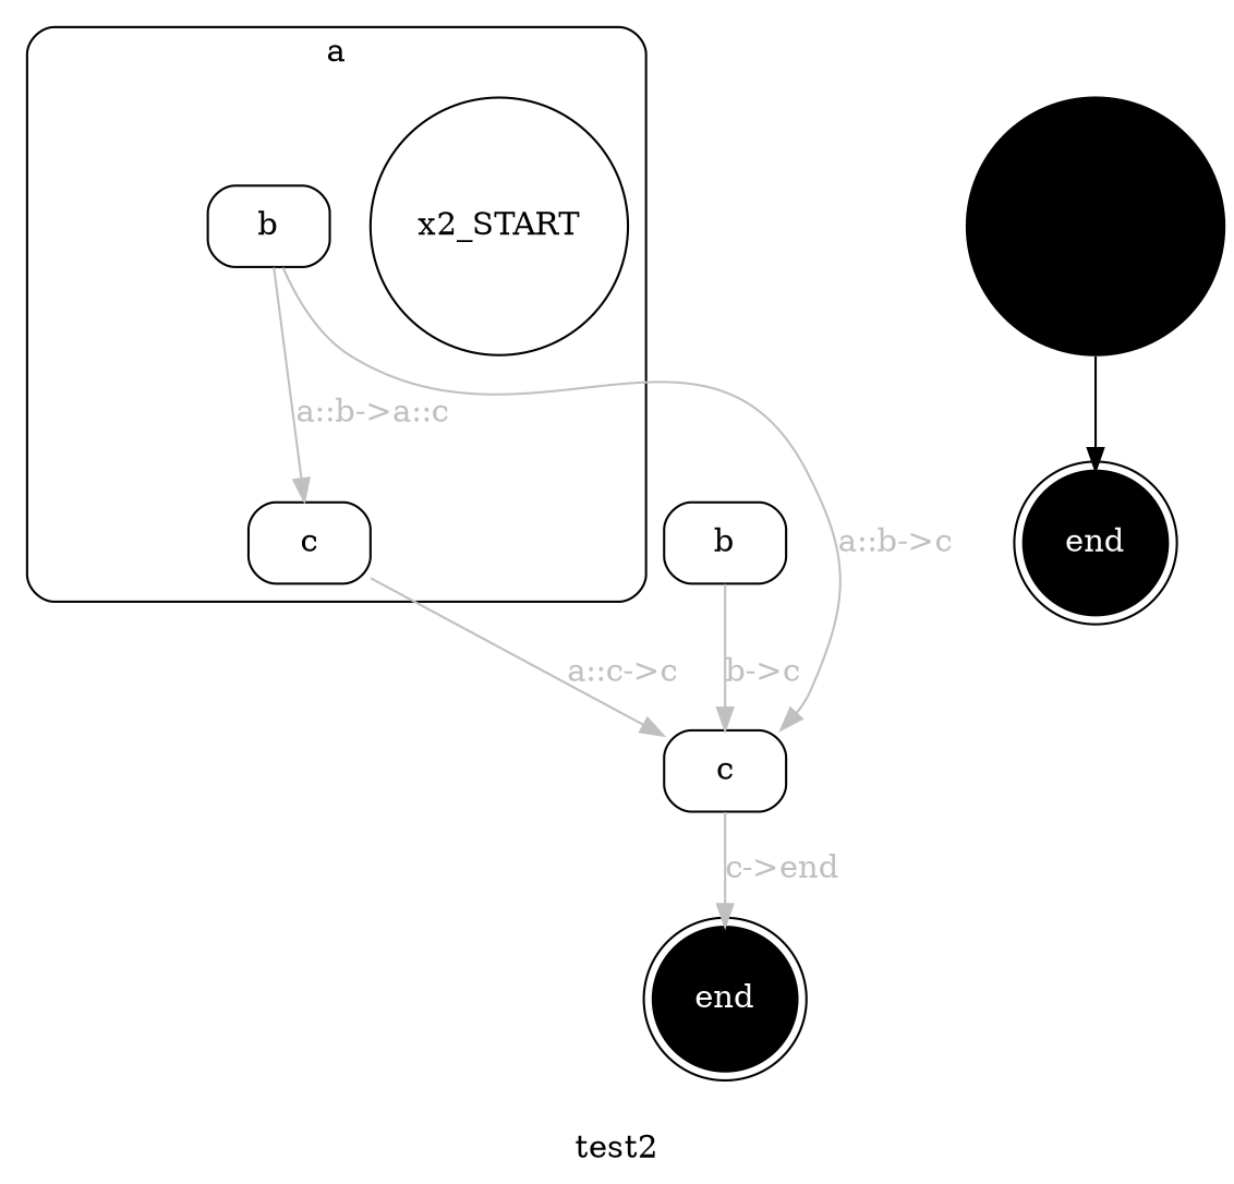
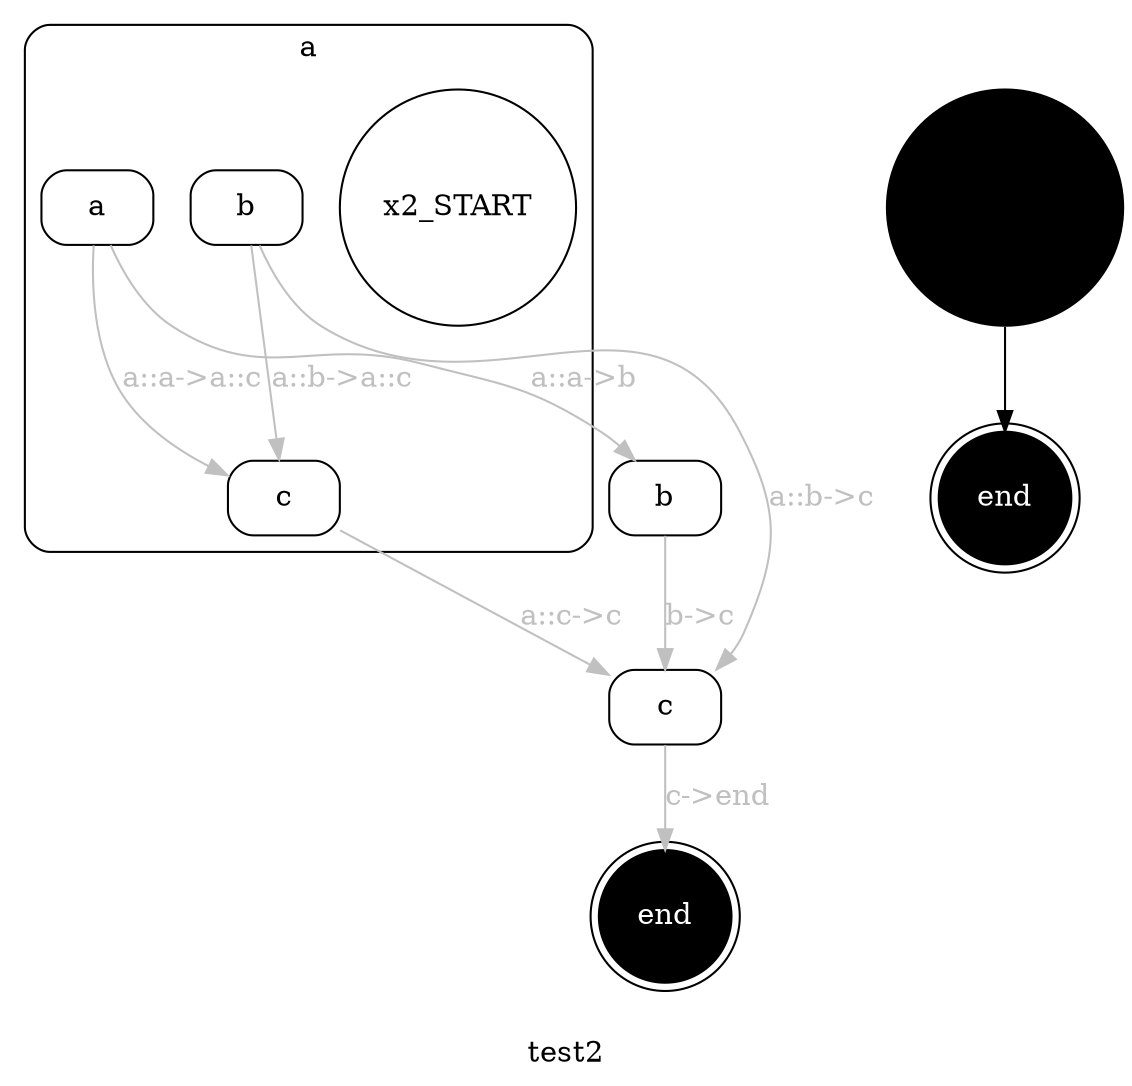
  digraph {
    label=test2
    node [fillcolor=white shape=box style="filled,rounded" color=black fontcolor=black]
    edge [color=gray fontcolor=gray]
    x2_START [shape=circle style=filled color="" fontcolor=""]
+   n2 [label=a]
    n3 [label=b]
    n4 [label=c]
    x1_START [fillcolor=black shape=circle style=filled color="" fontcolor=""]
    n6 [fillcolor=black fontcolor=white label=end shape=doublecircle]
    n7 [label=b]
    n8 [label=c]
    n9 [fillcolor=black fontcolor=white label=end shape=doublecircle]
    subgraph cluster_1 {
      fillcolor=white
      fontcolor=black
      label=a
      shape=box
      style="filled,rounded"
      x2_START
+     n2
      n3
      n4
    }
+   n2 -> n4 [label="a::a->a::c"]
+   n2 -> n7 [label="a::a->b"]
    n3 -> n4 [label="a::b->a::c"]
    n3 -> n8 [label="a::b->c"]
    n4 -> n8 [label="a::c->c"]
    x1_START -> n6 [color="" fontcolor=""]
    n7 -> n8 [label="b->c"]
    n8 -> n9 [label="c->end"]
  }
